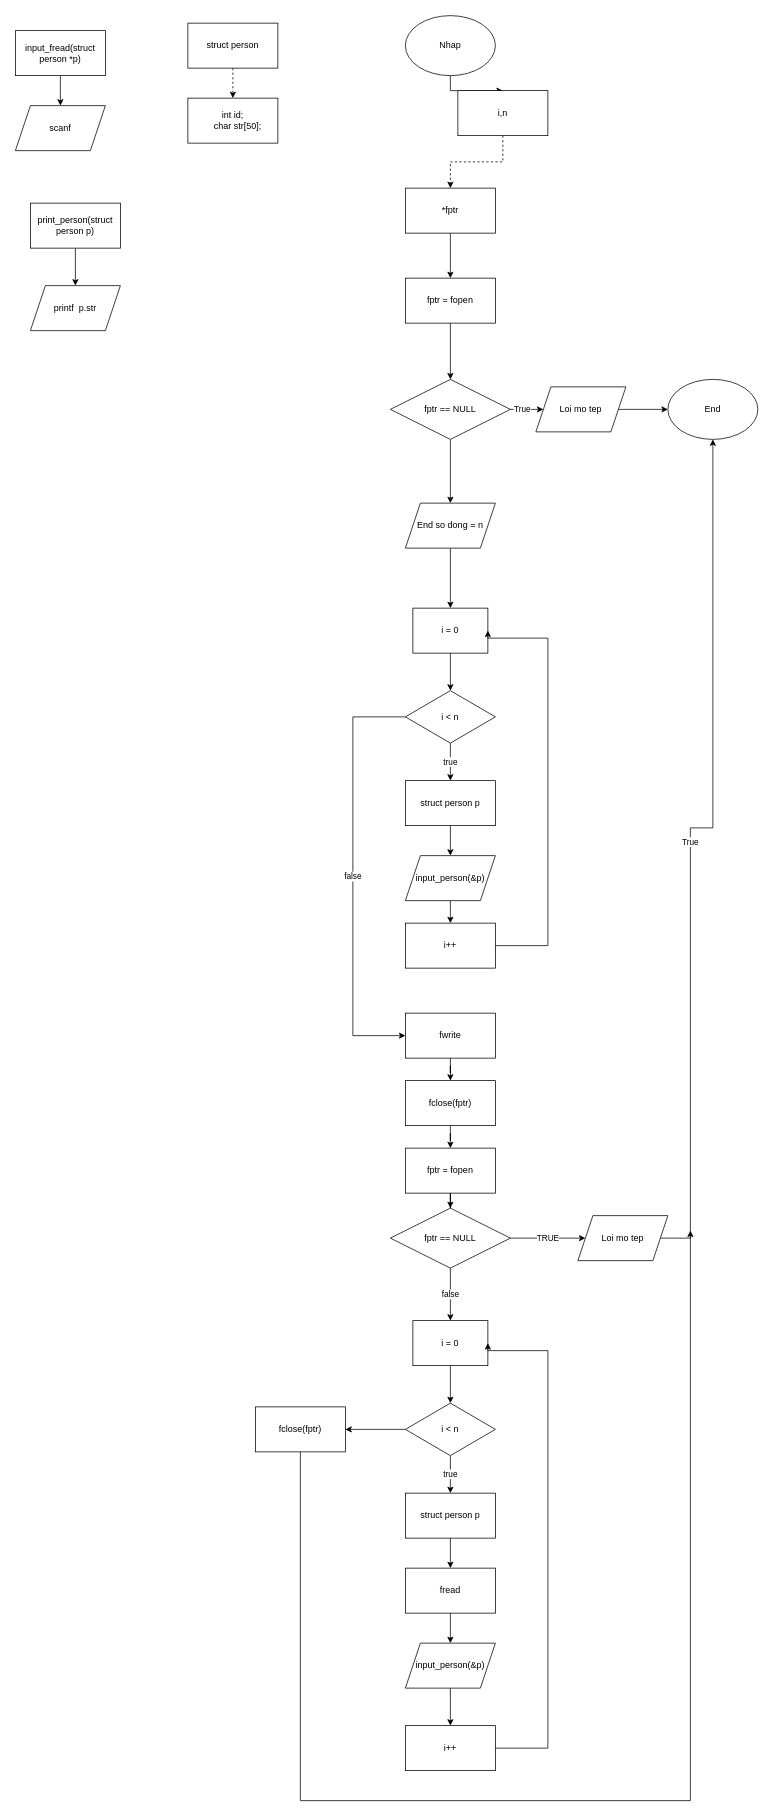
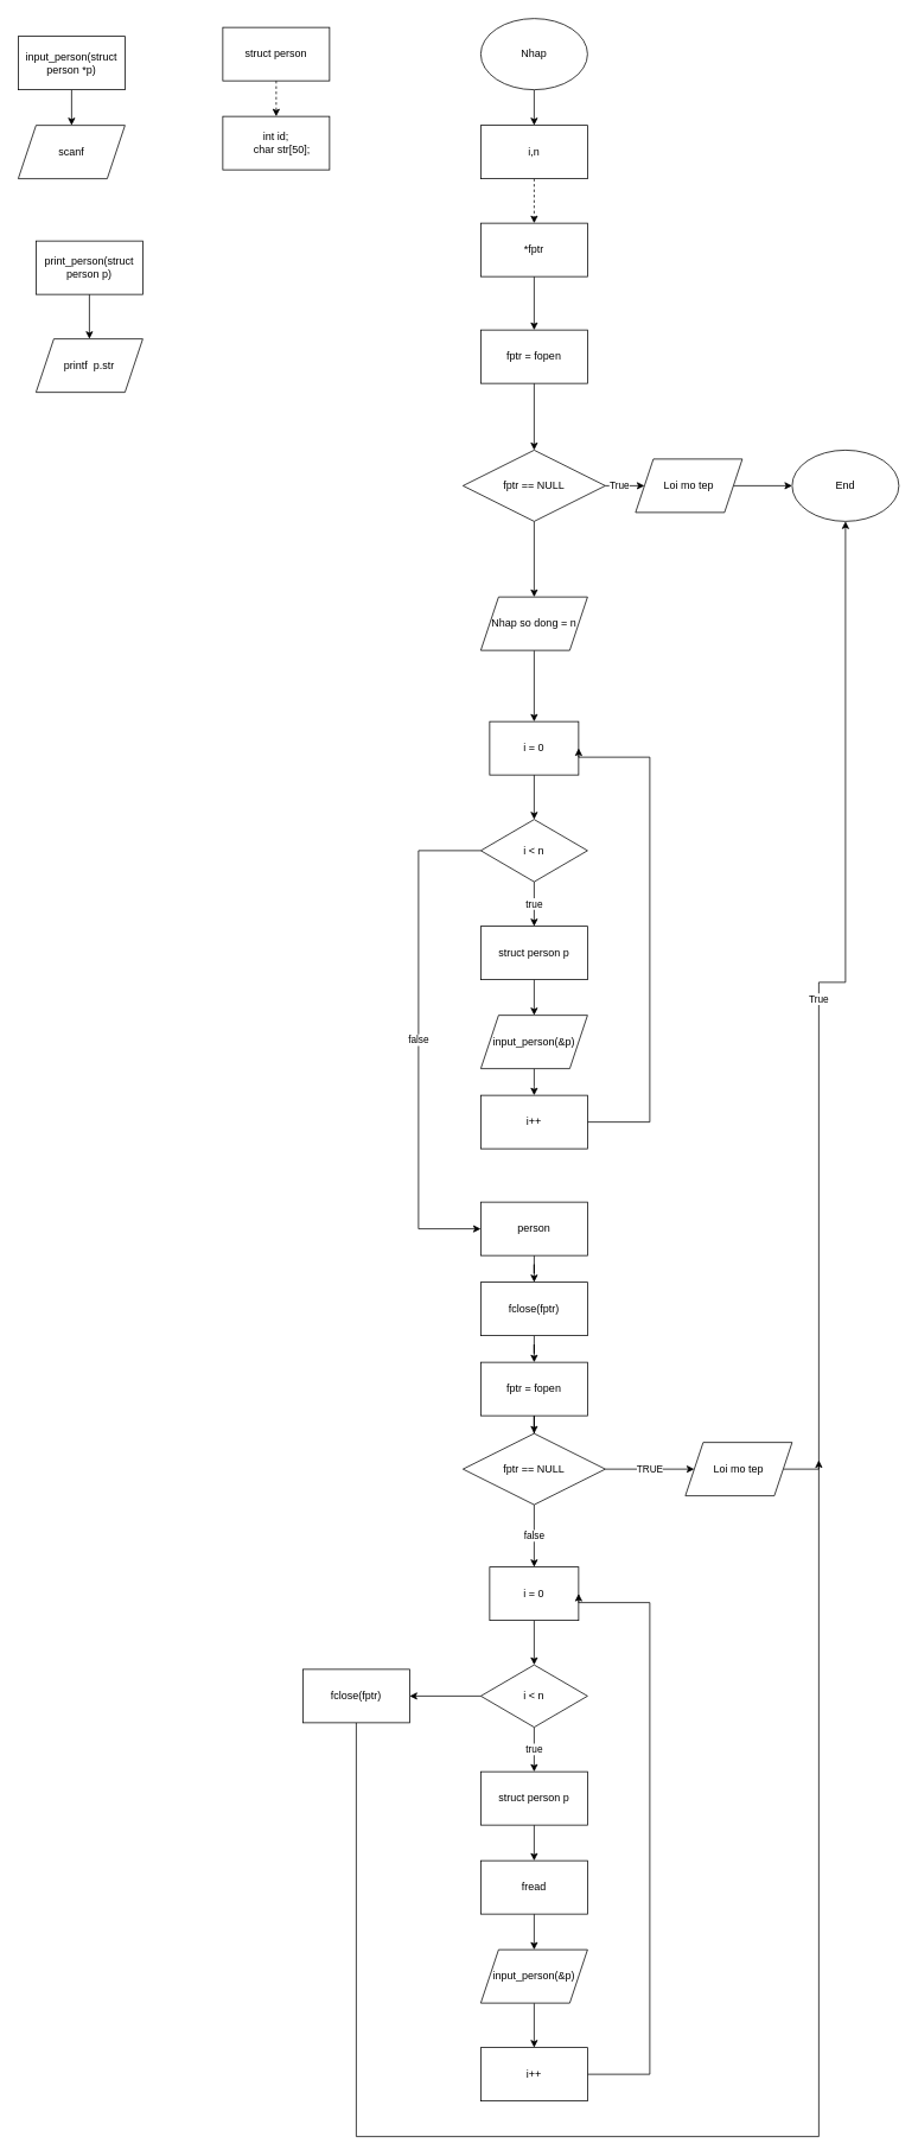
  <mxCell id="0" />
  <mxCell id="1" parent="0" />
  <mxCell id="2" value="" style="edgeStyle=orthogonalEdgeStyle;rounded=0;orthogonalLoop=1;jettySize=auto;html=1;" edge="1" parent="1" source="3" target="5"><mxGeometry relative="1" as="geometry" /></mxCell>
  <mxCell id="3" value="Nhap" style="ellipse;whiteSpace=wrap;html=1;" vertex="1" parent="1"><mxGeometry x="540" y="20" width="120" height="80" as="geometry" /></mxCell>
  <mxCell id="4" value="" style="edgeStyle=orthogonalEdgeStyle;rounded=0;orthogonalLoop=1;jettySize=auto;html=1;dashed=1;" edge="1" parent="1" source="5" target="7"><mxGeometry relative="1" as="geometry" /></mxCell>
- <mxCell id="5" value="i,n" style="whiteSpace=wrap;html=1;" vertex="1" parent="1"><mxGeometry x="610" y="120" width="120" height="60" as="geometry" /></mxCell>
+ <mxCell id="5" value="i,n" style="whiteSpace=wrap;html=1;" vertex="1" parent="1"><mxGeometry x="540" y="140" width="120" height="60" as="geometry" /></mxCell>
  <mxCell id="6" value="" style="edgeStyle=orthogonalEdgeStyle;rounded=0;orthogonalLoop=1;jettySize=auto;html=1;" edge="1" parent="1" source="7" target="9"><mxGeometry relative="1" as="geometry" /></mxCell>
  <mxCell id="7" value="*fptr" style="whiteSpace=wrap;html=1;" vertex="1" parent="1"><mxGeometry x="540" y="250" width="120" height="60" as="geometry" /></mxCell>
  <mxCell id="8" value="" style="edgeStyle=orthogonalEdgeStyle;rounded=0;orthogonalLoop=1;jettySize=auto;html=1;" edge="1" parent="1" source="9" target="12"><mxGeometry relative="1" as="geometry" /></mxCell>
  <mxCell id="9" value="fptr = fopen" style="whiteSpace=wrap;html=1;" vertex="1" parent="1"><mxGeometry x="540" y="370" width="120" height="60" as="geometry" /></mxCell>
  <mxCell id="10" value="True" style="edgeStyle=orthogonalEdgeStyle;rounded=0;orthogonalLoop=1;jettySize=auto;html=1;entryX=0;entryY=0.5;entryDx=0;entryDy=0;" edge="1" parent="1" source="12" target="15"><mxGeometry relative="1" as="geometry"><mxPoint x="710" y="550" as="targetPoint" /></mxGeometry></mxCell>
  <mxCell id="11" value="" style="edgeStyle=orthogonalEdgeStyle;rounded=0;orthogonalLoop=1;jettySize=auto;html=1;entryX=0.5;entryY=0;entryDx=0;entryDy=0;" edge="1" parent="1" source="12" target="17"><mxGeometry relative="1" as="geometry"><mxPoint x="610" y="650" as="targetPoint" /></mxGeometry></mxCell>
  <mxCell id="12" value="fptr == NULL" style="rhombus;whiteSpace=wrap;html=1;" vertex="1" parent="1"><mxGeometry x="520" y="505" width="160" height="80" as="geometry" /></mxCell>
  <mxCell id="13" value="End" style="ellipse;whiteSpace=wrap;html=1;" vertex="1" parent="1"><mxGeometry x="890" y="505" width="120" height="80" as="geometry" /></mxCell>
  <mxCell id="14" value="" style="edgeStyle=orthogonalEdgeStyle;rounded=0;orthogonalLoop=1;jettySize=auto;html=1;" edge="1" parent="1" source="15" target="13"><mxGeometry relative="1" as="geometry" /></mxCell>
  <mxCell id="15" value="Loi mo tep" style="shape=parallelogram;perimeter=parallelogramPerimeter;whiteSpace=wrap;html=1;fixedSize=1;" vertex="1" parent="1"><mxGeometry x="714" y="515" width="120" height="60" as="geometry" /></mxCell>
  <mxCell id="16" value="" style="edgeStyle=orthogonalEdgeStyle;rounded=0;orthogonalLoop=1;jettySize=auto;html=1;" edge="1" parent="1" source="17" target="19"><mxGeometry relative="1" as="geometry" /></mxCell>
- <mxCell id="17" value="End so dong = n" style="shape=parallelogram;perimeter=parallelogramPerimeter;whiteSpace=wrap;html=1;fixedSize=1;" vertex="1" parent="1"><mxGeometry x="540" y="670" width="120" height="60" as="geometry" /></mxCell>
+ <mxCell id="17" value="Nhap so dong = n" style="shape=parallelogram;perimeter=parallelogramPerimeter;whiteSpace=wrap;html=1;fixedSize=1;" vertex="1" parent="1"><mxGeometry x="540" y="670" width="120" height="60" as="geometry" /></mxCell>
  <mxCell id="18" value="" style="edgeStyle=orthogonalEdgeStyle;rounded=0;orthogonalLoop=1;jettySize=auto;html=1;" edge="1" parent="1" source="19" target="22"><mxGeometry relative="1" as="geometry" /></mxCell>
  <mxCell id="19" value="i = 0" style="whiteSpace=wrap;html=1;" vertex="1" parent="1"><mxGeometry x="550" y="810" width="100" height="60" as="geometry" /></mxCell>
  <mxCell id="20" value="true" style="edgeStyle=orthogonalEdgeStyle;rounded=0;orthogonalLoop=1;jettySize=auto;html=1;exitX=0.5;exitY=1;exitDx=0;exitDy=0;" edge="1" parent="1" source="22" target="24"><mxGeometry relative="1" as="geometry"><mxPoint x="600" y="1100" as="sourcePoint" /></mxGeometry></mxCell>
  <mxCell id="21" value="false" style="edgeStyle=orthogonalEdgeStyle;rounded=0;orthogonalLoop=1;jettySize=auto;html=1;" edge="1" parent="1" source="22" target="28"><mxGeometry relative="1" as="geometry"><mxPoint x="460" y="1380" as="targetPoint" /><Array as="points"><mxPoint x="470" y="955" /><mxPoint x="470" y="1380" /></Array></mxGeometry></mxCell>
  <mxCell id="22" value="i &amp;lt; n" style="rhombus;whiteSpace=wrap;html=1;" vertex="1" parent="1"><mxGeometry x="540" y="920" width="120" height="70" as="geometry" /></mxCell>
  <mxCell id="23" value="" style="edgeStyle=orthogonalEdgeStyle;rounded=0;orthogonalLoop=1;jettySize=auto;html=1;" edge="1" parent="1" source="24" target="26"><mxGeometry relative="1" as="geometry" /></mxCell>
  <mxCell id="24" value="struct person p" style="whiteSpace=wrap;html=1;" vertex="1" parent="1"><mxGeometry x="540" y="1040" width="120" height="60" as="geometry" /></mxCell>
  <mxCell id="25" value="" style="edgeStyle=orthogonalEdgeStyle;rounded=0;orthogonalLoop=1;jettySize=auto;html=1;" edge="1" parent="1" source="26"><mxGeometry relative="1" as="geometry"><mxPoint x="600" y="1230" as="targetPoint" /></mxGeometry></mxCell>
  <mxCell id="26" value="input_person(&amp;p)" style="shape=parallelogram;perimeter=parallelogramPerimeter;whiteSpace=wrap;html=1;fixedSize=1;" vertex="1" parent="1"><mxGeometry x="540" y="1140" width="120" height="60" as="geometry" /></mxCell>
  <mxCell id="27" value="" style="edgeStyle=orthogonalEdgeStyle;rounded=0;orthogonalLoop=1;jettySize=auto;html=1;" edge="1" parent="1" source="28" target="30"><mxGeometry relative="1" as="geometry" /></mxCell>
- <mxCell id="28" value="fwrite" style="whiteSpace=wrap;html=1;" vertex="1" parent="1"><mxGeometry x="540" y="1350" width="120" height="60" as="geometry" /></mxCell>
+ <mxCell id="28" value="person" style="whiteSpace=wrap;html=1;" vertex="1" parent="1"><mxGeometry x="540" y="1350" width="120" height="60" as="geometry" /></mxCell>
  <mxCell id="29" value="" style="edgeStyle=orthogonalEdgeStyle;rounded=0;orthogonalLoop=1;jettySize=auto;html=1;" edge="1" parent="1" source="30" target="32"><mxGeometry relative="1" as="geometry" /></mxCell>
  <mxCell id="30" value="fclose(fptr)" style="whiteSpace=wrap;html=1;" vertex="1" parent="1"><mxGeometry x="540" y="1440" width="120" height="60" as="geometry" /></mxCell>
  <mxCell id="31" value="" style="edgeStyle=orthogonalEdgeStyle;rounded=0;orthogonalLoop=1;jettySize=auto;html=1;" edge="1" parent="1" source="32" target="36"><mxGeometry relative="1" as="geometry" /></mxCell>
  <mxCell id="32" value="fptr = fopen" style="whiteSpace=wrap;html=1;" vertex="1" parent="1"><mxGeometry x="540" y="1530" width="120" height="60" as="geometry" /></mxCell>
  <mxCell id="33" value="True" style="edgeStyle=orthogonalEdgeStyle;rounded=0;orthogonalLoop=1;jettySize=auto;html=1;exitX=1;exitY=0.5;exitDx=0;exitDy=0;" edge="1" parent="1" source="37" target="13"><mxGeometry relative="1" as="geometry"><Array as="points"><mxPoint x="920" y="1650" /><mxPoint x="920" y="1103" /><mxPoint x="950" y="1103" /></Array></mxGeometry></mxCell>
  <mxCell id="34" value="TRUE" style="edgeStyle=orthogonalEdgeStyle;rounded=0;orthogonalLoop=1;jettySize=auto;html=1;" edge="1" parent="1" source="36" target="37"><mxGeometry relative="1" as="geometry" /></mxCell>
  <mxCell id="35" value="false" style="edgeStyle=orthogonalEdgeStyle;rounded=0;orthogonalLoop=1;jettySize=auto;html=1;" edge="1" parent="1" source="36" target="41"><mxGeometry relative="1" as="geometry" /></mxCell>
  <mxCell id="36" value="fptr == NULL" style="rhombus;whiteSpace=wrap;html=1;" vertex="1" parent="1"><mxGeometry x="520" y="1610" width="160" height="80" as="geometry" /></mxCell>
  <mxCell id="37" value="Loi mo tep" style="shape=parallelogram;perimeter=parallelogramPerimeter;whiteSpace=wrap;html=1;fixedSize=1;" vertex="1" parent="1"><mxGeometry x="770" y="1620" width="120" height="60" as="geometry" /></mxCell>
  <mxCell id="38" style="edgeStyle=orthogonalEdgeStyle;rounded=0;orthogonalLoop=1;jettySize=auto;html=1;entryX=1;entryY=0.5;entryDx=0;entryDy=0;" edge="1" parent="1" source="39" target="19"><mxGeometry relative="1" as="geometry"><mxPoint x="700" y="850" as="targetPoint" /><Array as="points"><mxPoint x="730" y="1260" /><mxPoint x="730" y="850" /><mxPoint x="650" y="850" /></Array></mxGeometry></mxCell>
  <mxCell id="39" value="i++" style="rounded=0;whiteSpace=wrap;html=1;" vertex="1" parent="1"><mxGeometry x="540" y="1230" width="120" height="60" as="geometry" /></mxCell>
  <mxCell id="40" value="" style="edgeStyle=orthogonalEdgeStyle;rounded=0;orthogonalLoop=1;jettySize=auto;html=1;" edge="1" parent="1" source="41" target="44"><mxGeometry relative="1" as="geometry" /></mxCell>
  <mxCell id="41" value="i = 0" style="whiteSpace=wrap;html=1;" vertex="1" parent="1"><mxGeometry x="550" y="1760" width="100" height="60" as="geometry" /></mxCell>
  <mxCell id="42" value="true" style="edgeStyle=orthogonalEdgeStyle;rounded=0;orthogonalLoop=1;jettySize=auto;html=1;exitX=0.5;exitY=1;exitDx=0;exitDy=0;" edge="1" parent="1" source="44" target="46"><mxGeometry relative="1" as="geometry"><mxPoint x="600" y="2050" as="sourcePoint" /></mxGeometry></mxCell>
  <mxCell id="43" value="" style="edgeStyle=orthogonalEdgeStyle;rounded=0;orthogonalLoop=1;jettySize=auto;html=1;" edge="1" parent="1" source="44" target="54"><mxGeometry relative="1" as="geometry" /></mxCell>
  <mxCell id="44" value="i &amp;lt; n" style="rhombus;whiteSpace=wrap;html=1;" vertex="1" parent="1"><mxGeometry x="540" y="1870" width="120" height="70" as="geometry" /></mxCell>
  <mxCell id="45" value="" style="edgeStyle=orthogonalEdgeStyle;rounded=0;orthogonalLoop=1;jettySize=auto;html=1;" edge="1" parent="1" source="46" target="52"><mxGeometry relative="1" as="geometry" /></mxCell>
  <mxCell id="46" value="struct person p" style="whiteSpace=wrap;html=1;" vertex="1" parent="1"><mxGeometry x="540" y="1990" width="120" height="60" as="geometry" /></mxCell>
  <mxCell id="47" value="" style="edgeStyle=orthogonalEdgeStyle;rounded=0;orthogonalLoop=1;jettySize=auto;html=1;" edge="1" parent="1" source="48" target="50"><mxGeometry relative="1" as="geometry" /></mxCell>
  <mxCell id="48" value="input_person(&amp;p)" style="shape=parallelogram;perimeter=parallelogramPerimeter;whiteSpace=wrap;html=1;fixedSize=1;" vertex="1" parent="1"><mxGeometry x="540" y="2190" width="120" height="60" as="geometry" /></mxCell>
  <mxCell id="49" style="edgeStyle=orthogonalEdgeStyle;rounded=0;orthogonalLoop=1;jettySize=auto;html=1;entryX=1;entryY=0.5;entryDx=0;entryDy=0;exitX=1;exitY=0.5;exitDx=0;exitDy=0;" edge="1" parent="1" source="50" target="41"><mxGeometry relative="1" as="geometry"><mxPoint x="700" y="1800" as="targetPoint" /><Array as="points"><mxPoint x="730" y="2330" /><mxPoint x="730" y="1800" /><mxPoint x="650" y="1800" /></Array></mxGeometry></mxCell>
  <mxCell id="50" value="i++" style="rounded=0;whiteSpace=wrap;html=1;" vertex="1" parent="1"><mxGeometry x="540" y="2300" width="120" height="60" as="geometry" /></mxCell>
  <mxCell id="51" value="" style="edgeStyle=orthogonalEdgeStyle;rounded=0;orthogonalLoop=1;jettySize=auto;html=1;" edge="1" parent="1" source="52" target="48"><mxGeometry relative="1" as="geometry" /></mxCell>
  <mxCell id="52" value="fread" style="whiteSpace=wrap;html=1;" vertex="1" parent="1"><mxGeometry x="540" y="2090" width="120" height="60" as="geometry" /></mxCell>
  <mxCell id="53" style="edgeStyle=orthogonalEdgeStyle;rounded=0;orthogonalLoop=1;jettySize=auto;html=1;" edge="1" parent="1" source="54"><mxGeometry relative="1" as="geometry"><mxPoint x="920" y="1640" as="targetPoint" /><Array as="points"><mxPoint x="400" y="2400" /></Array></mxGeometry></mxCell>
  <mxCell id="54" value="fclose(fptr)" style="whiteSpace=wrap;html=1;" vertex="1" parent="1"><mxGeometry x="340" y="1875" width="120" height="60" as="geometry" /></mxCell>
  <mxCell id="55" value="" style="edgeStyle=orthogonalEdgeStyle;rounded=0;orthogonalLoop=1;jettySize=auto;html=1;dashed=1;" edge="1" parent="1" source="56" target="57"><mxGeometry relative="1" as="geometry" /></mxCell>
  <mxCell id="56" value="struct person" style="rounded=0;whiteSpace=wrap;html=1;" vertex="1" parent="1"><mxGeometry x="250" y="30" width="120" height="60" as="geometry" /></mxCell>
  <mxCell id="57" value="int id;&#10;    char str[50];" style="whiteSpace=wrap;html=1;rounded=0;" vertex="1" parent="1"><mxGeometry x="250" y="130" width="120" height="60" as="geometry" /></mxCell>
  <mxCell id="58" value="" style="edgeStyle=orthogonalEdgeStyle;rounded=0;orthogonalLoop=1;jettySize=auto;html=1;" edge="1" parent="1" source="59" target="62"><mxGeometry relative="1" as="geometry" /></mxCell>
- <mxCell id="59" value="input_fread(struct person *p)" style="rounded=0;whiteSpace=wrap;html=1;" vertex="1" parent="1"><mxGeometry x="20" y="40" width="120" height="60" as="geometry" /></mxCell>
+ <mxCell id="59" value="input_person(struct person *p)" style="rounded=0;whiteSpace=wrap;html=1;" vertex="1" parent="1"><mxGeometry x="20" y="40" width="120" height="60" as="geometry" /></mxCell>
  <mxCell id="60" value="" style="edgeStyle=orthogonalEdgeStyle;rounded=0;orthogonalLoop=1;jettySize=auto;html=1;" edge="1" parent="1" source="61" target="63"><mxGeometry relative="1" as="geometry" /></mxCell>
  <mxCell id="61" value="print_person(struct person p)" style="rounded=0;whiteSpace=wrap;html=1;" vertex="1" parent="1"><mxGeometry x="40" y="270" width="120" height="60" as="geometry" /></mxCell>
  <mxCell id="62" value="scanf" style="shape=parallelogram;perimeter=parallelogramPerimeter;whiteSpace=wrap;html=1;fixedSize=1;rounded=0;" vertex="1" parent="1"><mxGeometry x="20" y="140" width="120" height="60" as="geometry" /></mxCell>
  <mxCell id="63" value="printf&amp;nbsp;&amp;nbsp;p.str" style="shape=parallelogram;perimeter=parallelogramPerimeter;whiteSpace=wrap;html=1;fixedSize=1;rounded=0;" vertex="1" parent="1"><mxGeometry x="40" y="380" width="120" height="60" as="geometry" /></mxCell>
